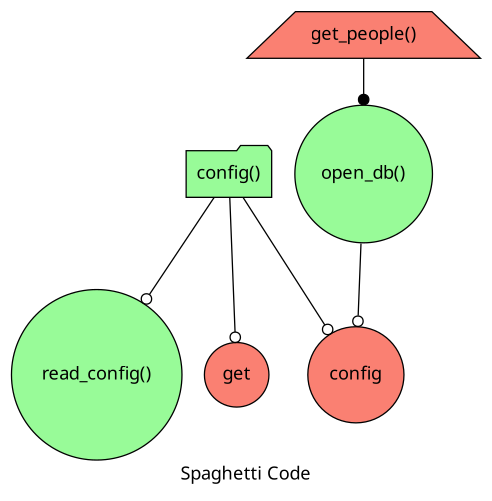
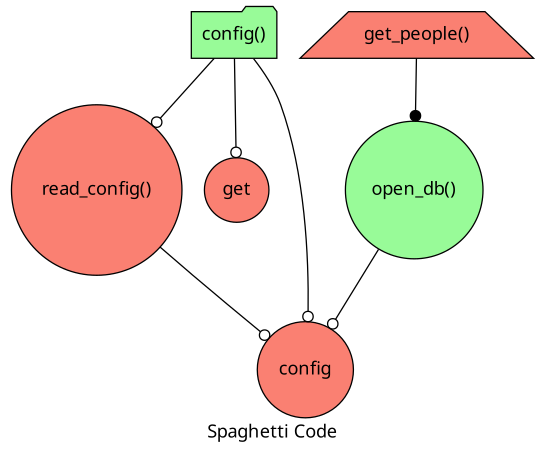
  digraph {
    fontname="Sans-Serif"
    label="Spaghetti Code"
    labelloc=b
    node [fillcolor=palegreen fontname="Sans-Serif" shape=circle style=filled]
    edge [arrowhead=odot fontname="Sans-Serif"]
    n1 [label="config()" shape=folder]
-   "read_config()"
+   "read_config()" [fillcolor=salmon]
    n3 [fillcolor=salmon label=get]
    config [fillcolor=salmon]
    "open_db()"
    "get_people()" [fillcolor=salmon shape=trapezium]
    n1 -> "read_config()"
    n1 -> n3
    n1 -> config
+   "read_config()" -> config
    "open_db()" -> config
    "get_people()" -> "open_db()" [arrowhead=dot]
  }
